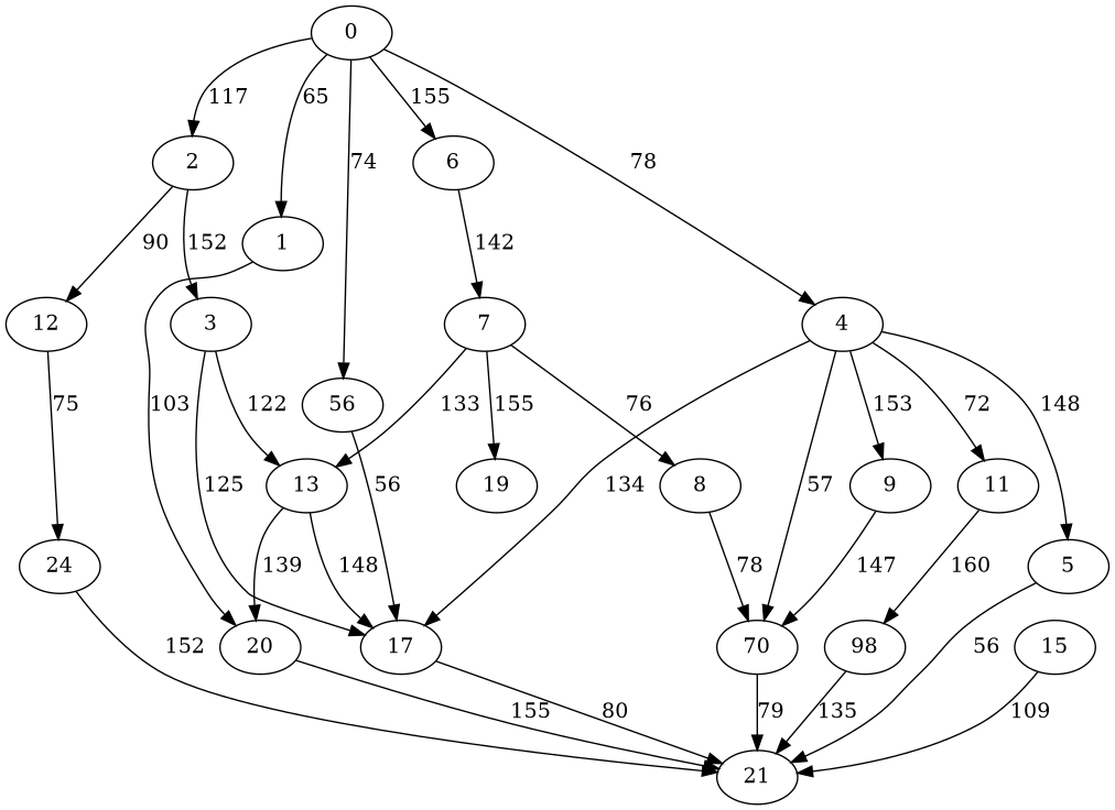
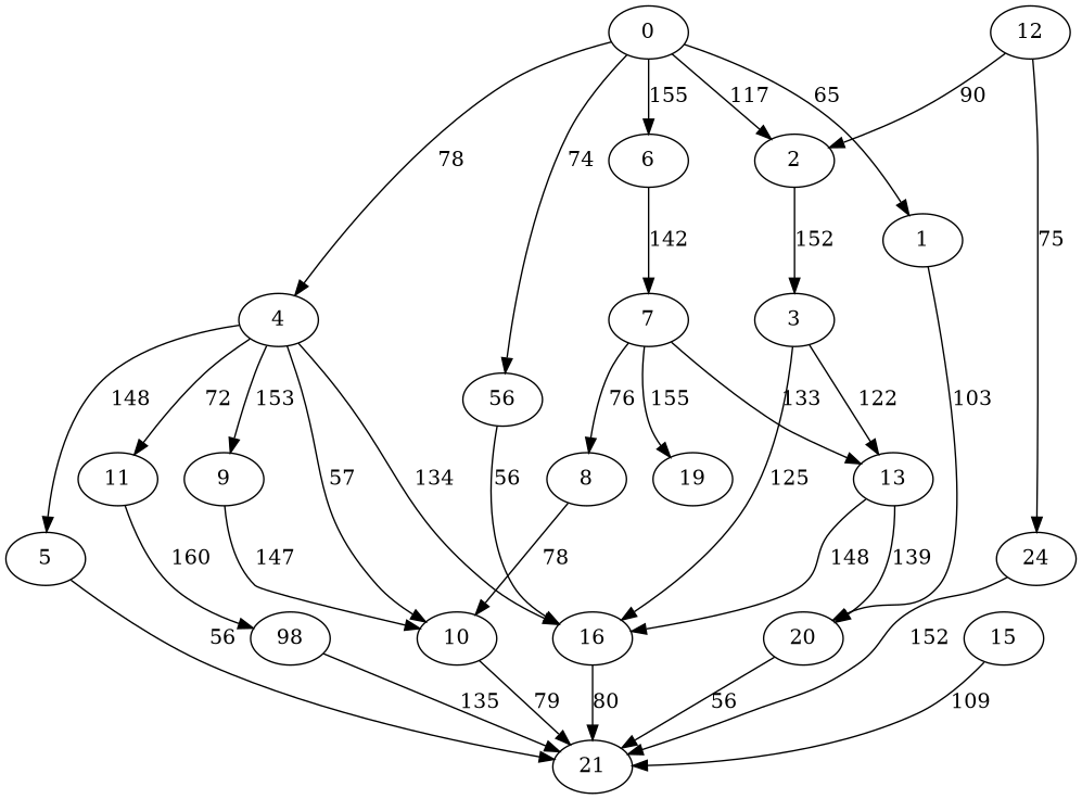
  digraph {
    0
    1
    2
    4
    6
    n6 [label=56]
    20
    3
    12
    5
    9
    11
-   17
-   10 [label=70]
+   17 [label=16]
+   10
    7
    21
    13
    n18 [label=24]
    n19 [label=98]
    15
    8
    19
    0 -> 1 [label=65]
    0 -> 2 [label=117]
    0 -> 4 [label=78]
    0 -> 6 [label=155]
    0 -> n6 [label=74]
    1 -> 20 [label=103]
    2 -> 3 [label=152]
-   2 -> 12 [label=90]
+   12 -> 2 [label=90]
    4 -> 5 [label=148]
    4 -> 9 [label=153]
    4 -> 11 [label=72]
    4 -> 17 [label=134]
    4 -> 10 [label=57]
    6 -> 7 [label=142]
    n6 -> 17 [label=56]
-   20 -> 21 [label=155]
+   20 -> 21 [label=56]
    3 -> 17 [label=125]
    3 -> 13 [label=122]
    12 -> n18 [label=75]
    5 -> 21 [label=56]
    9 -> 10 [label=147]
    11 -> n19 [label=160]
    17 -> 21 [label=80]
    10 -> 21 [label=79]
    7 -> 13 [label=133]
    7 -> 8 [label=76]
    7 -> 19 [label=155]
    13 -> 20 [label=139]
    13 -> 17 [label=148]
    n18 -> 21 [label=152]
    n19 -> 21 [label=135]
    15 -> 21 [label=109]
    8 -> 10 [label=78]
  }
